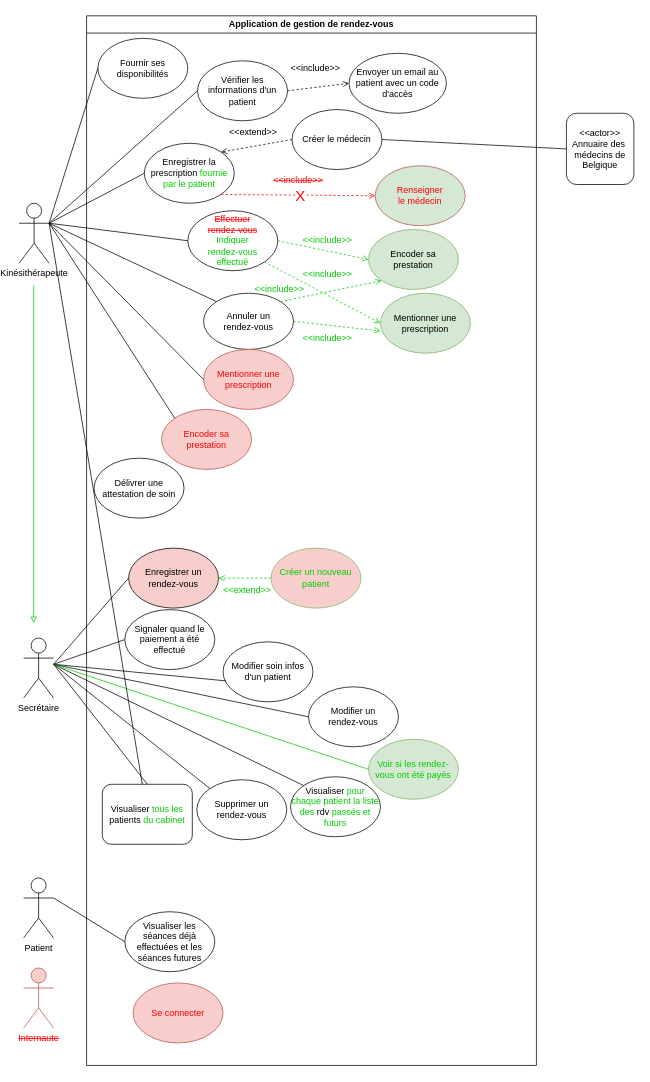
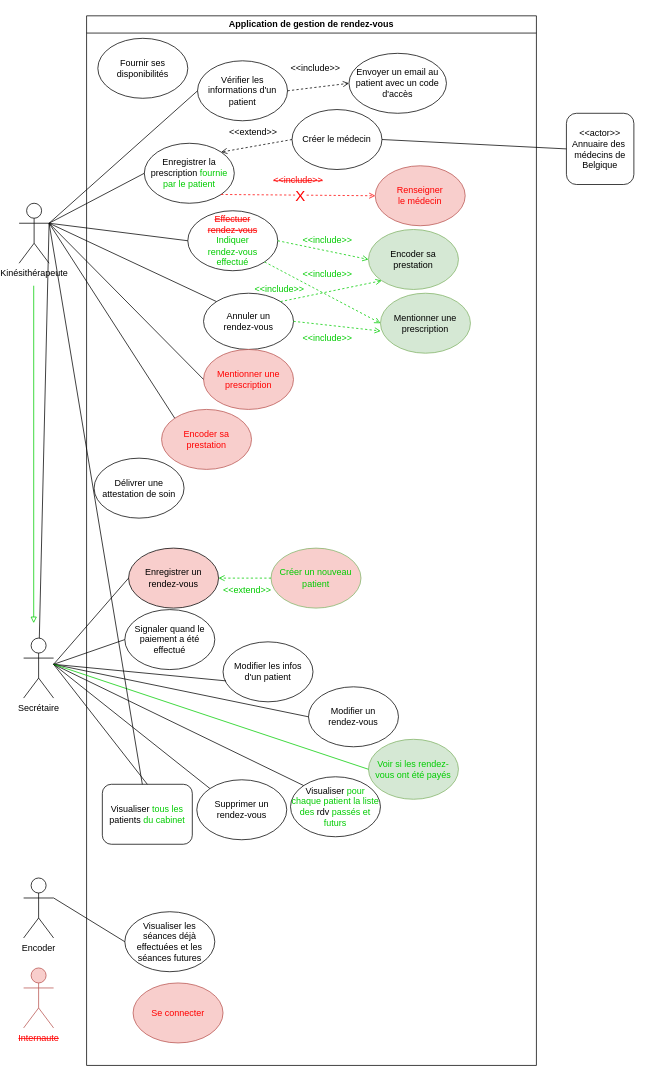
  <mxCell id="0" />
  <mxCell id="1" parent="0" />
  <mxCell id="2" value="Application de gestion de rendez-vous" style="swimlane;whiteSpace=wrap;html=1;" parent="1" vertex="1"><mxGeometry x="110" y="20" width="600" height="1400" as="geometry" /></mxCell>
  <mxCell id="3" value="Fournir ses disponibilités" style="ellipse;whiteSpace=wrap;html=1;" parent="2" vertex="1"><mxGeometry x="15" y="30" width="120" height="80" as="geometry" /></mxCell>
  <mxCell id="4" value="Vérifier les informations d'un patient" style="ellipse;whiteSpace=wrap;html=1;" parent="2" vertex="1"><mxGeometry x="148" y="60" width="120" height="80" as="geometry" /></mxCell>
  <mxCell id="5" value="&amp;lt;&amp;lt;extend&amp;gt;&amp;gt;" style="text;html=1;align=center;verticalAlign=middle;resizable=0;points=[];autosize=1;strokeColor=none;fillColor=none;" parent="2" vertex="1"><mxGeometry x="177" y="140" width="90" height="30" as="geometry" /></mxCell>
  <mxCell id="6" value="Mentionner une prescription" style="ellipse;whiteSpace=wrap;html=1;fillColor=#d5e8d4;strokeColor=#82b366;" parent="2" vertex="1"><mxGeometry x="392" y="370" width="120" height="80" as="geometry" /></mxCell>
  <mxCell id="7" value="Encoder sa &lt;br&gt;prestation" style="ellipse;whiteSpace=wrap;html=1;fillColor=#d5e8d4;strokeColor=#82b366;" parent="2" vertex="1"><mxGeometry x="376" y="285" width="120" height="80" as="geometry" /></mxCell>
  <mxCell id="8" value="&amp;lt;&amp;lt;include&amp;gt;&amp;gt;" style="text;html=1;align=center;verticalAlign=middle;resizable=0;points=[];autosize=1;strokeColor=none;fillColor=none;fontColor=#00CC00;" parent="2" vertex="1"><mxGeometry x="212" y="350" width="90" height="30" as="geometry" /></mxCell>
  <mxCell id="9" value="&amp;lt;&amp;lt;include&amp;gt;&amp;gt;" style="text;html=1;align=center;verticalAlign=middle;resizable=0;points=[];autosize=1;strokeColor=none;fillColor=none;labelBackgroundColor=default;fontColor=#00CC00;" parent="2" vertex="1"><mxGeometry x="276" y="415" width="90" height="30" as="geometry" /></mxCell>
  <mxCell id="10" value="Envoyer un email au patient avec un code d'accès" style="ellipse;whiteSpace=wrap;html=1;" parent="2" vertex="1"><mxGeometry x="350" y="50" width="130" height="80" as="geometry" /></mxCell>
  <mxCell id="11" value="&amp;lt;&amp;lt;include&amp;gt;&amp;gt;" style="text;html=1;align=center;verticalAlign=middle;resizable=0;points=[];autosize=1;strokeColor=none;fillColor=none;" parent="2" vertex="1"><mxGeometry x="260" y="55" width="90" height="30" as="geometry" /></mxCell>
  <mxCell id="12" value="" style="endArrow=open;dashed=1;html=1;rounded=0;exitX=1;exitY=0.5;exitDx=0;exitDy=0;entryX=0;entryY=0.5;entryDx=0;entryDy=0;endFill=0;" parent="2" target="10" edge="1" source="4"><mxGeometry width="50" height="50" relative="1" as="geometry"><mxPoint x="170" y="160" as="sourcePoint" /><mxPoint x="190" y="160" as="targetPoint" /></mxGeometry></mxCell>
  <mxCell id="13" value="Enregistrer la prescription &lt;font color=&quot;#00cc00&quot;&gt;fournie par le patient&lt;/font&gt;" style="ellipse;whiteSpace=wrap;html=1;" parent="2" vertex="1"><mxGeometry x="77" y="170" width="120" height="80" as="geometry" /></mxCell>
  <mxCell id="14" value="Créer le médecin" style="ellipse;whiteSpace=wrap;html=1;" parent="2" vertex="1"><mxGeometry x="274" y="125" width="120" height="80" as="geometry" /></mxCell>
  <mxCell id="15" value="" style="endArrow=open;dashed=1;html=1;rounded=0;exitX=0;exitY=0.5;exitDx=0;exitDy=0;entryX=1;entryY=0;entryDx=0;entryDy=0;endFill=0;" parent="2" source="14" target="13" edge="1"><mxGeometry width="50" height="50" relative="1" as="geometry"><mxPoint x="380" y="290" as="sourcePoint" /><mxPoint x="332.426" y="278.284" as="targetPoint" /></mxGeometry></mxCell>
  <mxCell id="16" value="&lt;font color=&quot;#ff0000&quot;&gt;&lt;strike&gt;Effectuer&lt;br&gt;rendez-vous&lt;/strike&gt;&lt;/font&gt;&lt;br&gt;&lt;font color=&quot;#00cc00&quot;&gt;Indiquer&lt;br&gt;rendez-vous&lt;br&gt;effectué&lt;/font&gt;" style="ellipse;whiteSpace=wrap;html=1;" parent="2" vertex="1"><mxGeometry x="135" y="260" width="120" height="80" as="geometry" /></mxCell>
  <mxCell id="17" value="" style="endArrow=open;dashed=1;html=1;rounded=0;exitX=1;exitY=1;exitDx=0;exitDy=0;entryX=0;entryY=0.5;entryDx=0;entryDy=0;endFill=0;strokeColor=#00CC00;" parent="2" source="16" target="6" edge="1"><mxGeometry width="50" height="50" relative="1" as="geometry"><mxPoint x="90" y="420" as="sourcePoint" /><mxPoint x="160" y="420" as="targetPoint" /><Array as="points" /></mxGeometry></mxCell>
  <mxCell id="18" value="" style="endArrow=open;dashed=1;html=1;rounded=0;exitX=1;exitY=0.5;exitDx=0;exitDy=0;entryX=0;entryY=0.5;entryDx=0;entryDy=0;endFill=0;strokeColor=#00CC00;" parent="2" edge="1" target="7" source="16"><mxGeometry width="50" height="50" relative="1" as="geometry"><mxPoint x="170" y="340" as="sourcePoint" /><mxPoint x="240" y="340" as="targetPoint" /></mxGeometry></mxCell>
  <mxCell id="19" value="&amp;lt;&amp;lt;include&amp;gt;&amp;gt;" style="text;html=1;align=center;verticalAlign=middle;resizable=0;points=[];autosize=1;strokeColor=none;fillColor=none;fontColor=#00CC00;" parent="2" vertex="1"><mxGeometry x="276" y="285" width="90" height="30" as="geometry" /></mxCell>
  <mxCell id="20" value="Annuler un &lt;br&gt;rendez-vous" style="ellipse;whiteSpace=wrap;html=1;" parent="2" vertex="1"><mxGeometry x="156" y="370" width="120" height="75" as="geometry" /></mxCell>
  <mxCell id="21" value="" style="endArrow=open;dashed=1;html=1;rounded=0;exitX=1;exitY=0.5;exitDx=0;exitDy=0;entryX=0.002;entryY=0.63;entryDx=0;entryDy=0;endFill=0;entryPerimeter=0;fillColor=#d5e8d4;strokeColor=#00CC00;" parent="2" source="20" target="6" edge="1"><mxGeometry width="50" height="50" relative="1" as="geometry"><mxPoint x="148" y="387" as="sourcePoint" /><mxPoint x="228" y="422" as="targetPoint" /></mxGeometry></mxCell>
  <mxCell id="22" value="" style="endArrow=open;dashed=1;html=1;rounded=0;exitX=1;exitY=0;exitDx=0;exitDy=0;entryX=0;entryY=1;entryDx=0;entryDy=0;endFill=0;strokeColor=#00CC00;" parent="2" source="20" target="7" edge="1"><mxGeometry width="50" height="50" relative="1" as="geometry"><mxPoint x="180" y="470" as="sourcePoint" /><mxPoint x="210" y="460" as="targetPoint" /></mxGeometry></mxCell>
  <mxCell id="23" value="&amp;lt;&amp;lt;include&amp;gt;&amp;gt;" style="text;html=1;align=center;verticalAlign=middle;resizable=0;points=[];autosize=1;strokeColor=none;fillColor=none;fontColor=#00CC00;" vertex="1" parent="2"><mxGeometry x="276" y="330" width="90" height="30" as="geometry" /></mxCell>
  <mxCell id="24" value="Délivrer une attestation de soin" style="ellipse;whiteSpace=wrap;html=1;" parent="2" vertex="1"><mxGeometry x="10" y="590" width="120" height="80" as="geometry" /></mxCell>
- <mxCell id="25" value="&lt;font color=&quot;#ff0000&quot;&gt;Renseigner&lt;br&gt;le médecin&lt;/font&gt;" style="ellipse;whiteSpace=wrap;html=1;fillColor=#d5e8d4;strokeColor=#b85450;" vertex="1" parent="2"><mxGeometry x="385" y="200" width="120" height="80" as="geometry" /></mxCell>
+ <mxCell id="25" value="&lt;font color=&quot;#ff0000&quot;&gt;Renseigner&lt;br&gt;le médecin&lt;/font&gt;" style="ellipse;whiteSpace=wrap;html=1;fillColor=#f8cecc;strokeColor=#b85450;" vertex="1" parent="2"><mxGeometry x="385" y="200" width="120" height="80" as="geometry" /></mxCell>
  <mxCell id="26" value="Visualiser les séances déjà effectuées et les séances futures" style="ellipse;whiteSpace=wrap;html=1;" parent="2" vertex="1"><mxGeometry x="51" y="1195" width="120" height="80" as="geometry" /></mxCell>
  <mxCell id="27" value="&lt;font color=&quot;#00cc00&quot;&gt;Créer un nouveau patient&lt;/font&gt;" style="ellipse;whiteSpace=wrap;html=1;fillColor=#f8cecc;strokeColor=#82b366;" parent="2" vertex="1"><mxGeometry x="246" y="710" width="120" height="80" as="geometry" /></mxCell>
  <mxCell id="28" value="" style="endArrow=open;dashed=1;html=1;rounded=0;exitX=0;exitY=0.5;exitDx=0;exitDy=0;entryX=1;entryY=0.5;entryDx=0;entryDy=0;endFill=0;strokeColor=#00CC00;" parent="2" source="27" edge="1"><mxGeometry width="50" height="50" relative="1" as="geometry"><mxPoint x="196" y="750" as="sourcePoint" /><mxPoint x="176" y="750" as="targetPoint" /></mxGeometry></mxCell>
  <mxCell id="29" value="&lt;font color=&quot;#00cc00&quot;&gt;&amp;lt;&amp;lt;extend&amp;gt;&amp;gt;&lt;/font&gt;" style="text;html=1;align=center;verticalAlign=middle;resizable=0;points=[];autosize=1;strokeColor=none;fillColor=none;" parent="2" vertex="1"><mxGeometry x="169" y="752" width="90" height="30" as="geometry" /></mxCell>
  <mxCell id="30" value="Signaler quand le paiement a été effectué" style="ellipse;whiteSpace=wrap;html=1;" parent="2" vertex="1"><mxGeometry x="51" y="792" width="120" height="80" as="geometry" /></mxCell>
  <mxCell id="31" value="Modifier un &lt;br&gt;rendez-vous" style="ellipse;whiteSpace=wrap;html=1;" parent="2" vertex="1"><mxGeometry x="296" y="895" width="120" height="80" as="geometry" /></mxCell>
  <mxCell id="32" value="Visualiser &lt;font color=&quot;#00cc00&quot;&gt;pour chaque patient la liste des&lt;/font&gt; rdv &lt;font color=&quot;#00cc00&quot;&gt;passés et futurs&lt;/font&gt;" style="ellipse;whiteSpace=wrap;html=1;" parent="2" vertex="1"><mxGeometry x="272" y="1015" width="120" height="80" as="geometry" /></mxCell>
- <mxCell id="33" value="Modifier soin infos &lt;br&gt;d'un patient" style="ellipse;whiteSpace=wrap;html=1;" parent="2" vertex="1"><mxGeometry x="182" y="835" width="120" height="80" as="geometry" /></mxCell>
+ <mxCell id="33" value="Modifier les infos &lt;br&gt;d'un patient" style="ellipse;whiteSpace=wrap;html=1;" parent="2" vertex="1"><mxGeometry x="182" y="835" width="120" height="80" as="geometry" /></mxCell>
  <mxCell id="34" value="&lt;font color=&quot;#00cc00&quot;&gt;Voir si les rendez-vous ont été payés&lt;/font&gt;" style="ellipse;whiteSpace=wrap;html=1;fillColor=#d5e8d4;strokeColor=#82b366;" parent="2" vertex="1"><mxGeometry x="376" y="965" width="120" height="80" as="geometry" /></mxCell>
  <mxCell id="35" value="Visualiser &lt;font color=&quot;#00cc00&quot;&gt;tous les&lt;/font&gt; patients &lt;font color=&quot;#00cc00&quot;&gt;du cabinet&lt;/font&gt;" style="whiteSpace=wrap;html=1;rounded=1;" parent="2" vertex="1"><mxGeometry x="21" y="1025" width="120" height="80" as="geometry" /></mxCell>
  <mxCell id="36" value="Secrétaire" style="shape=umlActor;verticalLabelPosition=bottom;verticalAlign=top;html=1;outlineConnect=0;" parent="2" vertex="1"><mxGeometry x="-84" y="830" width="40" height="80" as="geometry" /></mxCell>
  <mxCell id="37" value="Enregistrer un rendez-vous" style="ellipse;whiteSpace=wrap;html=1;fillColor=#f8cecc;" parent="2" vertex="1"><mxGeometry x="56" y="710" width="120" height="80" as="geometry" /></mxCell>
  <mxCell id="38" value="" style="endArrow=none;html=1;rounded=0;entryX=0;entryY=0.5;entryDx=0;entryDy=0;" parent="2" target="37" edge="1"><mxGeometry width="50" height="50" relative="1" as="geometry"><mxPoint x="-44" y="865" as="sourcePoint" /><mxPoint x="66" y="900" as="targetPoint" /></mxGeometry></mxCell>
  <mxCell id="39" value="" style="endArrow=none;html=1;rounded=0;entryX=0;entryY=0.5;entryDx=0;entryDy=0;" parent="2" target="30" edge="1"><mxGeometry width="50" height="50" relative="1" as="geometry"><mxPoint x="-44" y="865" as="sourcePoint" /><mxPoint x="66" y="880" as="targetPoint" /></mxGeometry></mxCell>
  <mxCell id="40" value="" style="endArrow=none;html=1;rounded=0;entryX=0;entryY=0;entryDx=0;entryDy=0;" parent="2" target="46" edge="1"><mxGeometry width="50" height="50" relative="1" as="geometry"><mxPoint x="-44" y="865" as="sourcePoint" /><mxPoint x="84" y="897" as="targetPoint" /></mxGeometry></mxCell>
  <mxCell id="41" value="" style="endArrow=none;html=1;rounded=0;entryX=0;entryY=0.5;entryDx=0;entryDy=0;" parent="2" target="31" edge="1"><mxGeometry width="50" height="50" relative="1" as="geometry"><mxPoint x="-44" y="865" as="sourcePoint" /><mxPoint x="66" y="1022" as="targetPoint" /></mxGeometry></mxCell>
  <mxCell id="42" value="" style="endArrow=none;html=1;rounded=0;entryX=0;entryY=0;entryDx=0;entryDy=0;" parent="2" target="32" edge="1"><mxGeometry width="50" height="50" relative="1" as="geometry"><mxPoint x="-44" y="865" as="sourcePoint" /><mxPoint x="226" y="975" as="targetPoint" /></mxGeometry></mxCell>
  <mxCell id="43" value="" style="endArrow=none;html=1;rounded=0;entryX=0.033;entryY=0.651;entryDx=0;entryDy=0;entryPerimeter=0;" parent="2" target="33" edge="1"><mxGeometry width="50" height="50" relative="1" as="geometry"><mxPoint x="-44" y="865" as="sourcePoint" /><mxPoint x="306" y="1015" as="targetPoint" /></mxGeometry></mxCell>
  <mxCell id="44" value="" style="endArrow=none;html=1;rounded=0;entryX=0;entryY=0.5;entryDx=0;entryDy=0;strokeColor=#00CC00;" parent="2" target="34" edge="1"><mxGeometry width="50" height="50" relative="1" as="geometry"><mxPoint x="-44" y="865" as="sourcePoint" /><mxPoint x="386" y="1005" as="targetPoint" /></mxGeometry></mxCell>
  <mxCell id="45" value="" style="endArrow=none;html=1;rounded=0;entryX=0.5;entryY=0;entryDx=0;entryDy=0;" parent="2" target="35" edge="1"><mxGeometry width="50" height="50" relative="1" as="geometry"><mxPoint x="-44" y="865" as="sourcePoint" /><mxPoint x="134" y="1037" as="targetPoint" /></mxGeometry></mxCell>
  <mxCell id="46" value="Supprimer un &lt;br&gt;rendez-vous" style="ellipse;whiteSpace=wrap;html=1;" parent="2" vertex="1"><mxGeometry x="147" y="1019" width="120" height="80" as="geometry" /></mxCell>
  <mxCell id="47" value="" style="endArrow=open;dashed=1;html=1;rounded=0;exitX=1;exitY=1;exitDx=0;exitDy=0;entryX=0;entryY=0.5;entryDx=0;entryDy=0;endFill=0;strokeColor=#FF0000;" edge="1" parent="2" source="13" target="25"><mxGeometry width="50" height="50" relative="1" as="geometry"><mxPoint x="278" y="110" as="sourcePoint" /><mxPoint x="360" y="100" as="targetPoint" /></mxGeometry></mxCell>
  <mxCell id="48" value="&lt;font style=&quot;font-size: 20px;&quot; color=&quot;#ff0000&quot;&gt;X&lt;/font&gt;" style="edgeLabel;html=1;align=center;verticalAlign=middle;resizable=0;points=[];" vertex="1" connectable="0" parent="47"><mxGeometry x="0.024" y="2" relative="1" as="geometry"><mxPoint y="1" as="offset" /></mxGeometry></mxCell>
  <mxCell id="49" value="&lt;font color=&quot;#ff0000&quot;&gt;&lt;strike&gt;&amp;lt;&amp;lt;include&amp;gt;&amp;gt;&lt;/strike&gt;&lt;/font&gt;" style="text;html=1;align=center;verticalAlign=middle;resizable=0;points=[];autosize=1;strokeColor=none;fillColor=none;" vertex="1" parent="2"><mxGeometry x="237" y="205" width="90" height="30" as="geometry" /></mxCell>
  <mxCell id="50" value="&lt;font color=&quot;#ff0000&quot;&gt;Encoder sa &lt;br&gt;prestation&lt;/font&gt;" style="ellipse;whiteSpace=wrap;html=1;fillColor=#f8cecc;strokeColor=#b85450;" vertex="1" parent="2"><mxGeometry x="100" y="525" width="120" height="80" as="geometry" /></mxCell>
  <mxCell id="51" value="&lt;font color=&quot;#ff0000&quot;&gt;Mentionner une prescription&lt;/font&gt;" style="ellipse;whiteSpace=wrap;html=1;fillColor=#f8cecc;strokeColor=#b85450;" vertex="1" parent="2"><mxGeometry x="156" y="445" width="120" height="80" as="geometry" /></mxCell>
  <mxCell id="52" value="&lt;font color=&quot;#ff0000&quot;&gt;Se connecter&lt;/font&gt;" style="ellipse;whiteSpace=wrap;html=1;fillColor=#f8cecc;strokeColor=#b85450;" vertex="1" parent="2"><mxGeometry x="62" y="1290" width="120" height="80" as="geometry" /></mxCell>
  <mxCell id="53" value="Kinésithérapeute" style="shape=umlActor;verticalLabelPosition=bottom;verticalAlign=top;html=1;outlineConnect=0;" parent="1" vertex="1"><mxGeometry x="20" y="270" width="40" height="80" as="geometry" /></mxCell>
- <mxCell id="54" value="" style="endArrow=none;html=1;rounded=0;exitX=1;exitY=0.333;exitDx=0;exitDy=0;exitPerimeter=0;entryX=0;entryY=0.5;entryDx=0;entryDy=0;" parent="1" source="53" target="3" edge="1"><mxGeometry width="50" height="50" relative="1" as="geometry"><mxPoint x="120" y="230" as="sourcePoint" /><mxPoint x="170" y="180" as="targetPoint" /></mxGeometry></mxCell>
+ <mxCell id="54" value="" style="endArrow=none;html=1;rounded=0;exitX=1;exitY=0.333;exitDx=0;exitDy=0;exitPerimeter=0;" parent="1" source="53" target="36" edge="1"><mxGeometry width="50" height="50" relative="1" as="geometry"><mxPoint x="120" y="230" as="sourcePoint" /><mxPoint x="170" y="180" as="targetPoint" /></mxGeometry></mxCell>
  <mxCell id="55" value="" style="endArrow=none;html=1;rounded=0;exitX=1;exitY=0.333;exitDx=0;exitDy=0;exitPerimeter=0;entryX=0;entryY=0.5;entryDx=0;entryDy=0;" parent="1" source="53" target="4" edge="1"><mxGeometry width="50" height="50" relative="1" as="geometry"><mxPoint x="70" y="217" as="sourcePoint" /><mxPoint x="170" y="160" as="targetPoint" /></mxGeometry></mxCell>
  <mxCell id="56" value="" style="endArrow=none;html=1;rounded=0;entryX=0;entryY=0.5;entryDx=0;entryDy=0;exitX=1;exitY=0.333;exitDx=0;exitDy=0;exitPerimeter=0;" parent="1" target="13" edge="1" source="53"><mxGeometry width="50" height="50" relative="1" as="geometry"><mxPoint x="60" y="210" as="sourcePoint" /><mxPoint x="170" y="190" as="targetPoint" /></mxGeometry></mxCell>
  <mxCell id="57" value="&amp;lt;&amp;lt;actor&amp;gt;&amp;gt;&lt;br&gt;&lt;div&gt;Annuaire des&amp;nbsp;&lt;/div&gt;&lt;div&gt;médecins de&lt;/div&gt;&lt;div&gt;Belgique&lt;/div&gt;" style="rounded=1;whiteSpace=wrap;html=1;" parent="1" vertex="1"><mxGeometry x="750" y="150" width="90" height="95" as="geometry" /></mxCell>
  <mxCell id="58" value="" style="endArrow=none;html=1;rounded=0;entryX=0;entryY=0.5;entryDx=0;entryDy=0;exitX=1;exitY=0.5;exitDx=0;exitDy=0;" parent="1" source="14" target="57" edge="1"><mxGeometry width="50" height="50" relative="1" as="geometry"><mxPoint x="570" y="330" as="sourcePoint" /><mxPoint x="620" y="260" as="targetPoint" /></mxGeometry></mxCell>
  <mxCell id="59" value="" style="endArrow=none;html=1;rounded=0;entryX=0;entryY=0.5;entryDx=0;entryDy=0;exitX=1;exitY=0.333;exitDx=0;exitDy=0;exitPerimeter=0;" parent="1" source="53" target="16" edge="1"><mxGeometry width="50" height="50" relative="1" as="geometry"><mxPoint x="80" y="200" as="sourcePoint" /><mxPoint x="170" y="300" as="targetPoint" /></mxGeometry></mxCell>
  <mxCell id="60" value="" style="endArrow=block;html=1;rounded=0;endFill=0;strokeColor=#00CC00;" parent="1" edge="1"><mxGeometry width="50" height="50" relative="1" as="geometry"><mxPoint x="39.47" y="380" as="sourcePoint" /><mxPoint x="39.47" y="830" as="targetPoint" /></mxGeometry></mxCell>
  <mxCell id="61" value="" style="endArrow=none;html=1;rounded=0;entryX=0;entryY=0;entryDx=0;entryDy=0;exitX=1;exitY=0.333;exitDx=0;exitDy=0;exitPerimeter=0;" parent="1" source="53" target="20" edge="1"><mxGeometry width="50" height="50" relative="1" as="geometry"><mxPoint x="70" y="217" as="sourcePoint" /><mxPoint x="188" y="342" as="targetPoint" /></mxGeometry></mxCell>
  <mxCell id="62" value="" style="endArrow=none;html=1;rounded=0;exitX=1;exitY=0.333;exitDx=0;exitDy=0;exitPerimeter=0;" parent="1" target="35" edge="1" source="53"><mxGeometry width="50" height="50" relative="1" as="geometry"><mxPoint x="60" y="210" as="sourcePoint" /><mxPoint x="188" y="462" as="targetPoint" /></mxGeometry></mxCell>
  <mxCell id="63" value="" style="endArrow=none;html=1;rounded=0;exitX=1;exitY=0.333;exitDx=0;exitDy=0;exitPerimeter=0;entryX=0;entryY=0;entryDx=0;entryDy=0;" edge="1" parent="1" source="53" target="50"><mxGeometry width="50" height="50" relative="1" as="geometry"><mxPoint x="356" y="550" as="sourcePoint" /><mxPoint x="200" y="540" as="targetPoint" /></mxGeometry></mxCell>
  <mxCell id="64" value="" style="endArrow=none;html=1;rounded=0;exitX=1;exitY=0.333;exitDx=0;exitDy=0;exitPerimeter=0;entryX=0;entryY=0.5;entryDx=0;entryDy=0;" edge="1" parent="1" source="53" target="51"><mxGeometry width="50" height="50" relative="1" as="geometry"><mxPoint x="70" y="307" as="sourcePoint" /><mxPoint x="187" y="552" as="targetPoint" /></mxGeometry></mxCell>
- <mxCell id="65" value="Patient" style="shape=umlActor;verticalLabelPosition=bottom;verticalAlign=top;html=1;outlineConnect=0;" parent="1" vertex="1"><mxGeometry x="26" y="1170" width="40" height="80" as="geometry" /></mxCell>
+ <mxCell id="65" value="Encoder" style="shape=umlActor;verticalLabelPosition=bottom;verticalAlign=top;html=1;outlineConnect=0;" parent="1" vertex="1"><mxGeometry x="26" y="1170" width="40" height="80" as="geometry" /></mxCell>
  <mxCell id="66" value="" style="endArrow=none;html=1;rounded=0;entryX=0;entryY=0.5;entryDx=0;entryDy=0;exitX=1;exitY=0.333;exitDx=0;exitDy=0;exitPerimeter=0;" parent="1" source="65" target="26" edge="1"><mxGeometry width="50" height="50" relative="1" as="geometry"><mxPoint x="91" y="1225" as="sourcePoint" /><mxPoint x="177" y="1175" as="targetPoint" /></mxGeometry></mxCell>
  <mxCell id="67" value="&lt;font color=&quot;#ff0000&quot;&gt;&lt;strike&gt;Internaute&lt;/strike&gt;&lt;/font&gt;" style="shape=umlActor;verticalLabelPosition=bottom;verticalAlign=top;html=1;outlineConnect=0;fillColor=#f8cecc;strokeColor=#b85450;" vertex="1" parent="1"><mxGeometry x="26" y="1290" width="40" height="80" as="geometry" /></mxCell>
